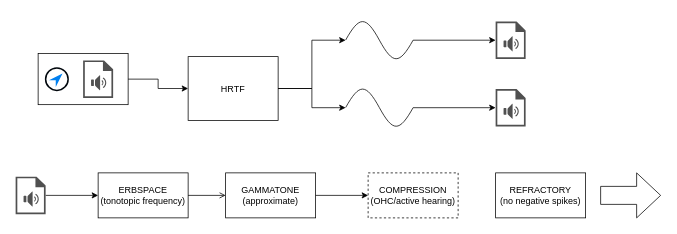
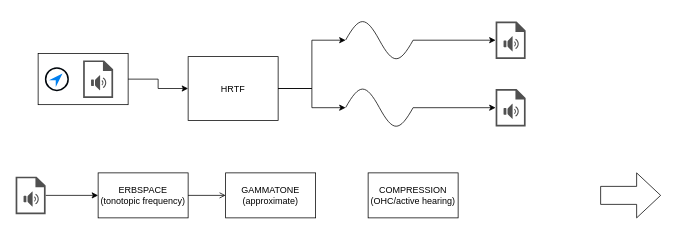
  <mxCell id="0" />
  <mxCell id="1" parent="0" />
  <mxCell id="2" value="" style="rounded=0;whiteSpace=wrap;html=1;fillColor=none;" vertex="1" parent="1"><mxGeometry x="50" y="70.96" width="120" height="68.09" as="geometry" /></mxCell>
  <mxCell id="3" style="edgeStyle=orthogonalEdgeStyle;rounded=0;orthogonalLoop=1;jettySize=auto;html=1;endArrow=open;" parent="1" source="4" target="8" edge="1"><mxGeometry relative="1" as="geometry" /></mxCell>
  <mxCell id="4" value="ERBSPACE&lt;br&gt;(tonotopic frequency)" style="rounded=0;whiteSpace=wrap;html=1;fillColor=none;" parent="1" vertex="1"><mxGeometry x="130" y="230" width="120" height="60" as="geometry" /></mxCell>
  <mxCell id="5" style="edgeStyle=orthogonalEdgeStyle;rounded=0;orthogonalLoop=1;jettySize=auto;html=1;" parent="1" source="6" target="4" edge="1"><mxGeometry relative="1" as="geometry" /></mxCell>
  <mxCell id="6" value="" style="sketch=0;pointerEvents=1;shadow=0;dashed=0;html=1;strokeColor=none;fillColor=#505050;labelPosition=center;verticalLabelPosition=bottom;verticalAlign=top;outlineConnect=0;align=center;shape=mxgraph.office.concepts.sound_file;" parent="1" vertex="1"><mxGeometry x="20" y="235" width="40" height="50" as="geometry" /></mxCell>
- <mxCell id="7" style="edgeStyle=orthogonalEdgeStyle;rounded=0;orthogonalLoop=1;jettySize=auto;html=1;" parent="1" source="8" target="9" edge="1"><mxGeometry relative="1" as="geometry" /></mxCell>
  <mxCell id="8" value="&lt;div&gt;GAMMATONE&lt;/div&gt;&lt;div&gt;(approximate)&lt;br&gt;&lt;/div&gt;" style="rounded=0;whiteSpace=wrap;html=1;fillColor=none;" parent="1" vertex="1"><mxGeometry x="300" y="230" width="120" height="60" as="geometry" /></mxCell>
- <mxCell id="9" value="&lt;div&gt;COMPRESSION&lt;/div&gt;&lt;div&gt;(OHC/active hearing)&lt;br&gt;&lt;/div&gt;" style="rounded=0;whiteSpace=wrap;html=1;fillColor=none;dashed=1;" parent="1" vertex="1"><mxGeometry x="490" y="230" width="120" height="60" as="geometry" /></mxCell>
- <mxCell id="10" value="&lt;div&gt;REFRACTORY&lt;/div&gt;&lt;div&gt;(no negative spikes)&lt;br&gt;&lt;/div&gt;" style="rounded=0;whiteSpace=wrap;html=1;fillColor=none;" parent="1" vertex="1"><mxGeometry x="660" y="230" width="120" height="60" as="geometry" /></mxCell>
+ <mxCell id="9" value="&lt;div&gt;COMPRESSION&lt;/div&gt;&lt;div&gt;(OHC/active hearing)&lt;br&gt;&lt;/div&gt;" style="rounded=0;whiteSpace=wrap;html=1;fillColor=none;" parent="1" vertex="1"><mxGeometry x="490" y="230" width="120" height="60" as="geometry" /></mxCell>
  <mxCell id="11" style="edgeStyle=orthogonalEdgeStyle;rounded=0;orthogonalLoop=1;jettySize=auto;html=1;exitX=1;exitY=0.5;exitDx=0;exitDy=0;" parent="1" source="2" target="15" edge="1"><mxGeometry relative="1" as="geometry" /></mxCell>
  <mxCell id="12" value="" style="sketch=0;pointerEvents=1;shadow=0;dashed=0;html=1;strokeColor=none;fillColor=#505050;labelPosition=center;verticalLabelPosition=bottom;verticalAlign=top;outlineConnect=0;align=center;shape=mxgraph.office.concepts.sound_file;" parent="1" vertex="1"><mxGeometry x="110" y="80" width="40" height="50" as="geometry" /></mxCell>
  <mxCell id="13" style="edgeStyle=orthogonalEdgeStyle;rounded=0;orthogonalLoop=1;jettySize=auto;html=1;" parent="1" source="15" target="19" edge="1"><mxGeometry relative="1" as="geometry" /></mxCell>
  <mxCell id="14" style="edgeStyle=orthogonalEdgeStyle;rounded=0;orthogonalLoop=1;jettySize=auto;html=1;" parent="1" source="15" target="17" edge="1"><mxGeometry relative="1" as="geometry" /></mxCell>
  <mxCell id="15" value="HRTF" style="rounded=0;whiteSpace=wrap;html=1;fillColor=none;" parent="1" vertex="1"><mxGeometry x="250" y="75" width="120" height="85" as="geometry" /></mxCell>
  <mxCell id="16" style="edgeStyle=orthogonalEdgeStyle;rounded=0;orthogonalLoop=1;jettySize=auto;html=1;" parent="1" source="17" target="20" edge="1"><mxGeometry relative="1" as="geometry" /></mxCell>
  <mxCell id="17" value="" style="pointerEvents=1;verticalLabelPosition=bottom;shadow=0;dashed=0;align=center;html=1;verticalAlign=top;shape=mxgraph.electrical.waveforms.sine_wave;" parent="1" vertex="1"><mxGeometry x="460" y="110" width="90" height="66.18" as="geometry" /></mxCell>
  <mxCell id="18" style="edgeStyle=orthogonalEdgeStyle;rounded=0;orthogonalLoop=1;jettySize=auto;html=1;" parent="1" source="19" target="21" edge="1"><mxGeometry relative="1" as="geometry" /></mxCell>
  <mxCell id="19" value="" style="pointerEvents=1;verticalLabelPosition=bottom;shadow=0;dashed=0;align=center;html=1;verticalAlign=top;shape=mxgraph.electrical.waveforms.sine_wave;" parent="1" vertex="1"><mxGeometry x="460" y="20" width="90" height="66.18" as="geometry" /></mxCell>
  <mxCell id="20" value="" style="sketch=0;pointerEvents=1;shadow=0;dashed=0;html=1;strokeColor=none;fillColor=#505050;labelPosition=center;verticalLabelPosition=bottom;verticalAlign=top;outlineConnect=0;align=center;shape=mxgraph.office.concepts.sound_file;" parent="1" vertex="1"><mxGeometry x="660" y="118.09" width="40" height="50" as="geometry" /></mxCell>
  <mxCell id="21" value="" style="sketch=0;pointerEvents=1;shadow=0;dashed=0;html=1;strokeColor=none;fillColor=#505050;labelPosition=center;verticalLabelPosition=bottom;verticalAlign=top;outlineConnect=0;align=center;shape=mxgraph.office.concepts.sound_file;" parent="1" vertex="1"><mxGeometry x="660" y="28.09" width="40" height="50" as="geometry" /></mxCell>
  <mxCell id="22" value="" style="shape=singleArrow;whiteSpace=wrap;html=1;arrowWidth=0.4;arrowSize=0.4;rounded=0;fillColor=none;" parent="1" vertex="1"><mxGeometry x="800" y="230" width="80" height="60" as="geometry" /></mxCell>
  <mxCell id="23" value="" style="html=1;verticalLabelPosition=bottom;align=center;labelBackgroundColor=#ffffff;verticalAlign=top;strokeWidth=2;strokeColor=#00070D;shadow=0;dashed=0;shape=mxgraph.ios7.icons.location_2;" vertex="1" parent="1"><mxGeometry x="60" y="90" width="30" height="30" as="geometry" /></mxCell>
